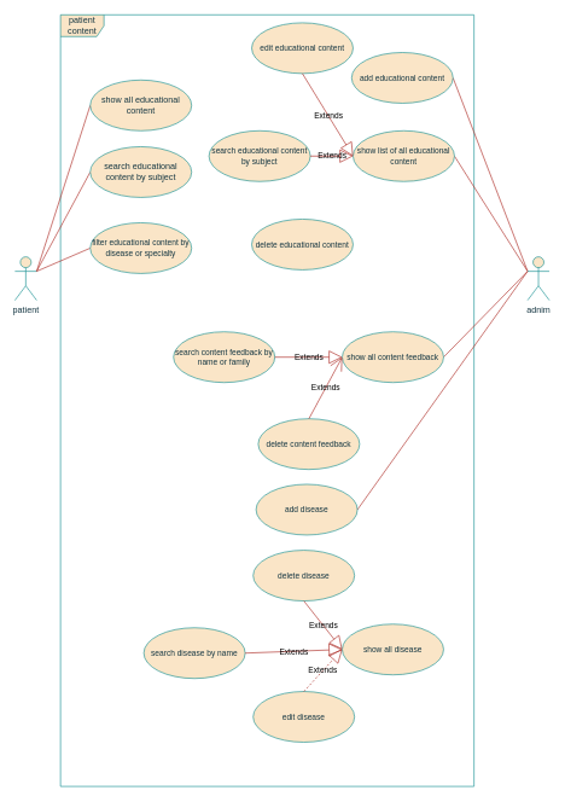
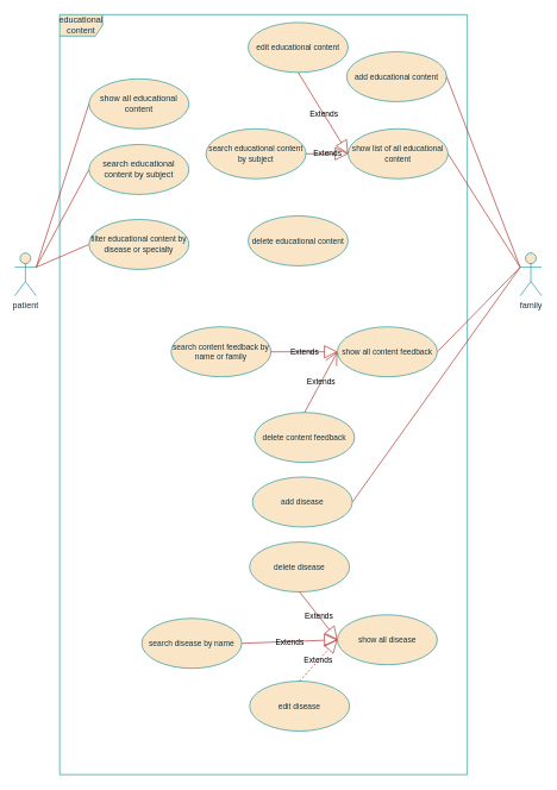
  <mxCell id="0" />
  <mxCell id="1" parent="0" />
- <mxCell id="2" value="patient content" style="shape=umlFrame;whiteSpace=wrap;html=1;pointerEvents=0;labelBackgroundColor=none;fillColor=#FAE5C7;strokeColor=#0F8B8D;fontColor=#143642;" parent="1" vertex="1"><mxGeometry x="83" y="20" width="571" height="1065" as="geometry" /></mxCell>
+ <mxCell id="2" value="educational content" style="shape=umlFrame;whiteSpace=wrap;html=1;pointerEvents=0;labelBackgroundColor=none;fillColor=#FAE5C7;strokeColor=#0F8B8D;fontColor=#143642;" parent="1" vertex="1"><mxGeometry x="83" y="20" width="571" height="1065" as="geometry" /></mxCell>
  <mxCell id="3" style="edgeStyle=none;shape=connector;rounded=0;orthogonalLoop=1;jettySize=auto;html=1;exitX=0;exitY=0.333;exitDx=0;exitDy=0;exitPerimeter=0;entryX=1;entryY=0.5;entryDx=0;entryDy=0;strokeColor=#A8201A;align=center;verticalAlign=middle;fontFamily=Helvetica;fontSize=11;fontColor=default;labelBackgroundColor=none;startFill=0;endArrow=none;" parent="1" source="7" target="15" edge="1"><mxGeometry relative="1" as="geometry" /></mxCell>
  <mxCell id="4" style="rounded=0;orthogonalLoop=1;jettySize=auto;html=1;exitX=0;exitY=0.333;exitDx=0;exitDy=0;exitPerimeter=0;entryX=1;entryY=0.5;entryDx=0;entryDy=0;endArrow=none;startFill=0;labelBackgroundColor=none;strokeColor=#A8201A;fontColor=default;" edge="1" parent="1" source="7" target="18"><mxGeometry relative="1" as="geometry" /></mxCell>
  <mxCell id="5" style="edgeStyle=none;shape=connector;rounded=0;orthogonalLoop=1;jettySize=auto;html=1;exitX=0;exitY=0.333;exitDx=0;exitDy=0;exitPerimeter=0;entryX=1;entryY=0.5;entryDx=0;entryDy=0;strokeColor=#A8201A;align=center;verticalAlign=middle;fontFamily=Helvetica;fontSize=11;fontColor=default;labelBackgroundColor=none;startFill=0;endArrow=none;" edge="1" parent="1" source="7" target="22"><mxGeometry relative="1" as="geometry" /></mxCell>
  <mxCell id="6" style="rounded=0;orthogonalLoop=1;jettySize=auto;html=1;exitX=0;exitY=0.333;exitDx=0;exitDy=0;exitPerimeter=0;entryX=1;entryY=0.5;entryDx=0;entryDy=0;strokeColor=#A8201A;fontColor=#143642;fillColor=#FAE5C7;endArrow=none;startFill=0;" edge="1" parent="1" source="7" target="33"><mxGeometry relative="1" as="geometry" /></mxCell>
- <mxCell id="7" value="adnim" style="shape=umlActor;verticalLabelPosition=bottom;verticalAlign=top;html=1;labelBackgroundColor=none;fillColor=#FAE5C7;strokeColor=#0F8B8D;fontColor=#143642;" parent="1" vertex="1"><mxGeometry x="728" y="354" width="30" height="60" as="geometry" /></mxCell>
+ <mxCell id="7" value="family" style="shape=umlActor;verticalLabelPosition=bottom;verticalAlign=top;html=1;labelBackgroundColor=none;fillColor=#FAE5C7;strokeColor=#0F8B8D;fontColor=#143642;" parent="1" vertex="1"><mxGeometry x="728" y="354" width="30" height="60" as="geometry" /></mxCell>
  <mxCell id="8" style="rounded=0;orthogonalLoop=1;jettySize=auto;html=1;exitX=1;exitY=0.333;exitDx=0;exitDy=0;exitPerimeter=0;entryX=0;entryY=0.5;entryDx=0;entryDy=0;endArrow=none;startFill=0;labelBackgroundColor=none;strokeColor=#A8201A;fontColor=default;" parent="1" source="11" target="12" edge="1"><mxGeometry relative="1" as="geometry" /></mxCell>
  <mxCell id="9" style="rounded=0;orthogonalLoop=1;jettySize=auto;html=1;exitX=1;exitY=0.333;exitDx=0;exitDy=0;exitPerimeter=0;entryX=0;entryY=0.5;entryDx=0;entryDy=0;endArrow=none;startFill=0;labelBackgroundColor=none;strokeColor=#A8201A;fontColor=default;" parent="1" source="11" target="13" edge="1"><mxGeometry relative="1" as="geometry" /></mxCell>
  <mxCell id="10" style="edgeStyle=none;shape=connector;rounded=0;orthogonalLoop=1;jettySize=auto;html=1;exitX=1;exitY=0.333;exitDx=0;exitDy=0;exitPerimeter=0;entryX=0;entryY=0.5;entryDx=0;entryDy=0;strokeColor=#A8201A;align=center;verticalAlign=middle;fontFamily=Helvetica;fontSize=11;fontColor=default;labelBackgroundColor=none;startFill=0;endArrow=none;" parent="1" source="11" target="17" edge="1"><mxGeometry relative="1" as="geometry" /></mxCell>
  <mxCell id="11" value="patient" style="shape=umlActor;verticalLabelPosition=bottom;verticalAlign=top;html=1;labelBackgroundColor=none;fillColor=#FAE5C7;strokeColor=#0F8B8D;fontColor=#143642;" parent="1" vertex="1"><mxGeometry x="20" y="354" width="30" height="60" as="geometry" /></mxCell>
  <mxCell id="12" value="show all&amp;nbsp;educational content" style="ellipse;whiteSpace=wrap;html=1;labelBackgroundColor=none;fillColor=#FAE5C7;strokeColor=#0F8B8D;fontColor=#143642;" parent="1" vertex="1"><mxGeometry x="124" y="110" width="140" height="70" as="geometry" /></mxCell>
  <mxCell id="13" value="search&amp;nbsp;educational content by subject" style="ellipse;whiteSpace=wrap;html=1;labelBackgroundColor=none;fillColor=#FAE5C7;strokeColor=#0F8B8D;fontColor=#143642;" parent="1" vertex="1"><mxGeometry x="124" y="202" width="140" height="70" as="geometry" /></mxCell>
  <mxCell id="14" value="delete&amp;nbsp;educational content" style="ellipse;whiteSpace=wrap;html=1;fontFamily=Helvetica;fontSize=11;fontColor=#143642;labelBackgroundColor=none;fillColor=#FAE5C7;strokeColor=#0F8B8D;" parent="1" vertex="1"><mxGeometry x="347" y="302" width="140" height="70" as="geometry" /></mxCell>
  <mxCell id="15" value="show list of all&amp;nbsp;educational content" style="ellipse;whiteSpace=wrap;html=1;fontFamily=Helvetica;fontSize=11;fontColor=#143642;labelBackgroundColor=none;fillColor=#FAE5C7;strokeColor=#0F8B8D;" parent="1" vertex="1"><mxGeometry x="487" y="180" width="140" height="70" as="geometry" /></mxCell>
  <mxCell id="16" value="search&amp;nbsp;educational content by subject" style="ellipse;whiteSpace=wrap;html=1;fontFamily=Helvetica;fontSize=11;fontColor=#143642;labelBackgroundColor=none;fillColor=#FAE5C7;strokeColor=#0F8B8D;" parent="1" vertex="1"><mxGeometry x="288" y="180" width="140" height="70" as="geometry" /></mxCell>
  <mxCell id="17" value="filter&amp;nbsp;educational content by disease or specialty" style="ellipse;whiteSpace=wrap;html=1;fontFamily=Helvetica;fontSize=11;fontColor=#143642;labelBackgroundColor=none;fillColor=#FAE5C7;strokeColor=#0F8B8D;" parent="1" vertex="1"><mxGeometry x="124" y="307" width="140" height="70" as="geometry" /></mxCell>
  <mxCell id="18" value="add educational content" style="ellipse;whiteSpace=wrap;html=1;fontFamily=Helvetica;fontSize=11;fontColor=#143642;labelBackgroundColor=none;fillColor=#FAE5C7;strokeColor=#0F8B8D;" vertex="1" parent="1"><mxGeometry x="485" y="72" width="140" height="70" as="geometry" /></mxCell>
  <mxCell id="19" value="edit educational content" style="ellipse;whiteSpace=wrap;html=1;fontFamily=Helvetica;fontSize=11;fontColor=#143642;labelBackgroundColor=none;fillColor=#FAE5C7;strokeColor=#0F8B8D;" vertex="1" parent="1"><mxGeometry x="347" y="31" width="140" height="70" as="geometry" /></mxCell>
  <mxCell id="20" value="Extends" style="endArrow=block;endSize=16;endFill=0;html=1;rounded=0;strokeColor=#A8201A;align=center;verticalAlign=middle;fontFamily=Helvetica;fontSize=11;fontColor=default;labelBackgroundColor=none;exitX=1;exitY=0.5;exitDx=0;exitDy=0;entryX=0;entryY=0.5;entryDx=0;entryDy=0;" edge="1" parent="1" source="16" target="15"><mxGeometry x="0.017" width="160" relative="1" as="geometry"><mxPoint x="486" y="295" as="sourcePoint" /><mxPoint x="326" y="295" as="targetPoint" /><mxPoint as="offset" /></mxGeometry></mxCell>
  <mxCell id="21" value="Extends" style="endArrow=block;endSize=16;endFill=0;html=1;rounded=0;strokeColor=#A8201A;align=center;verticalAlign=middle;fontFamily=Helvetica;fontSize=11;fontColor=default;labelBackgroundColor=none;exitX=0.5;exitY=1;exitDx=0;exitDy=0;entryX=0;entryY=0.5;entryDx=0;entryDy=0;" edge="1" parent="1" source="19" target="15"><mxGeometry x="0.017" width="160" relative="1" as="geometry"><mxPoint x="448" y="235" as="sourcePoint" /><mxPoint x="507" y="235" as="targetPoint" /><mxPoint as="offset" /></mxGeometry></mxCell>
  <mxCell id="22" value="show all content feedback" style="ellipse;whiteSpace=wrap;html=1;fontFamily=Helvetica;fontSize=11;fontColor=#143642;labelBackgroundColor=none;fillColor=#FAE5C7;strokeColor=#0F8B8D;" vertex="1" parent="1"><mxGeometry x="472" y="457.5" width="140" height="70" as="geometry" /></mxCell>
  <mxCell id="23" value="search content feedback by name or family" style="ellipse;whiteSpace=wrap;html=1;fontFamily=Helvetica;fontSize=11;fontColor=#143642;labelBackgroundColor=none;fillColor=#FAE5C7;strokeColor=#0F8B8D;" vertex="1" parent="1"><mxGeometry x="239" y="457.5" width="140" height="70" as="geometry" /></mxCell>
  <mxCell id="24" value="delete content feedback" style="ellipse;whiteSpace=wrap;html=1;fontFamily=Helvetica;fontSize=11;fontColor=#143642;labelBackgroundColor=none;fillColor=#FAE5C7;strokeColor=#0F8B8D;" vertex="1" parent="1"><mxGeometry x="356" y="577.5" width="140" height="70" as="geometry" /></mxCell>
  <mxCell id="25" value="Extends" style="endArrow=block;endSize=16;endFill=0;html=1;rounded=0;strokeColor=#A8201A;align=center;verticalAlign=middle;fontFamily=Helvetica;fontSize=11;fontColor=default;labelBackgroundColor=none;exitX=1;exitY=0.5;exitDx=0;exitDy=0;entryX=0;entryY=0.5;entryDx=0;entryDy=0;" edge="1" parent="1" source="23" target="22"><mxGeometry x="0.017" width="160" relative="1" as="geometry"><mxPoint x="379" y="449.5" as="sourcePoint" /><mxPoint x="449" y="362.5" as="targetPoint" /><mxPoint as="offset" /></mxGeometry></mxCell>
  <mxCell id="26" value="show all disease" style="ellipse;whiteSpace=wrap;html=1;fontFamily=Helvetica;fontSize=11;fontColor=#143642;labelBackgroundColor=none;fillColor=#FAE5C7;strokeColor=#0F8B8D;" vertex="1" parent="1"><mxGeometry x="472" y="861" width="140" height="70" as="geometry" /></mxCell>
  <mxCell id="27" value="search disease&amp;nbsp;by name" style="ellipse;whiteSpace=wrap;html=1;fontFamily=Helvetica;fontSize=11;fontColor=#143642;labelBackgroundColor=none;fillColor=#FAE5C7;strokeColor=#0F8B8D;" vertex="1" parent="1"><mxGeometry x="198" y="866" width="140" height="70" as="geometry" /></mxCell>
  <mxCell id="28" value="Extends" style="endArrow=block;endSize=16;endFill=0;html=1;rounded=0;strokeColor=#A8201A;align=center;verticalAlign=middle;fontFamily=Helvetica;fontSize=11;fontColor=default;labelBackgroundColor=none;entryX=0;entryY=0.5;entryDx=0;entryDy=0;exitX=1;exitY=0.5;exitDx=0;exitDy=0;" edge="1" parent="1" source="27" target="26"><mxGeometry width="160" relative="1" as="geometry"><mxPoint x="261" y="901" as="sourcePoint" /><mxPoint x="486" y="966.05" as="targetPoint" /></mxGeometry></mxCell>
  <mxCell id="29" value="edit disease" style="ellipse;whiteSpace=wrap;html=1;fontFamily=Helvetica;fontSize=11;fontColor=#143642;labelBackgroundColor=none;fillColor=#FAE5C7;strokeColor=#0F8B8D;" vertex="1" parent="1"><mxGeometry x="349" y="954" width="140" height="70" as="geometry" /></mxCell>
  <mxCell id="30" value="delete disease" style="ellipse;whiteSpace=wrap;html=1;fontFamily=Helvetica;fontSize=11;fontColor=#143642;labelBackgroundColor=none;fillColor=#FAE5C7;strokeColor=#0F8B8D;" vertex="1" parent="1"><mxGeometry x="349" y="759" width="140" height="70" as="geometry" /></mxCell>
  <mxCell id="31" value="Extends" style="endArrow=block;endSize=16;endFill=0;html=1;rounded=0;strokeColor=#A8201A;align=center;verticalAlign=middle;fontFamily=Helvetica;fontSize=11;fontColor=default;labelBackgroundColor=none;exitX=0.5;exitY=0;exitDx=0;exitDy=0;entryX=0;entryY=0.5;entryDx=0;entryDy=0;dashed=1;" edge="1" parent="1" source="29" target="26"><mxGeometry width="160" relative="1" as="geometry"><mxPoint x="499" y="907" as="sourcePoint" /><mxPoint x="389" y="907" as="targetPoint" /></mxGeometry></mxCell>
  <mxCell id="32" value="Extends" style="endArrow=block;endSize=16;endFill=0;html=1;rounded=0;strokeColor=#A8201A;align=center;verticalAlign=middle;fontFamily=Helvetica;fontSize=11;fontColor=default;labelBackgroundColor=none;exitX=0.5;exitY=1;exitDx=0;exitDy=0;entryX=0;entryY=0.5;entryDx=0;entryDy=0;" edge="1" parent="1" source="30" target="26"><mxGeometry width="160" relative="1" as="geometry"><mxPoint x="499" y="907" as="sourcePoint" /><mxPoint x="389" y="907" as="targetPoint" /></mxGeometry></mxCell>
  <mxCell id="33" value="add disease" style="ellipse;whiteSpace=wrap;html=1;fontFamily=Helvetica;fontSize=11;fontColor=#143642;labelBackgroundColor=none;fillColor=#FAE5C7;strokeColor=#0F8B8D;" vertex="1" parent="1"><mxGeometry x="353" y="668" width="140" height="70" as="geometry" /></mxCell>
  <mxCell id="34" value="Extends" style="endArrow=open;endSize=16;endFill=0;html=1;rounded=0;strokeColor=#A8201A;align=center;verticalAlign=middle;fontFamily=Helvetica;fontSize=11;fontColor=default;labelBackgroundColor=none;exitX=0.5;exitY=0;exitDx=0;exitDy=0;entryX=0;entryY=0.5;entryDx=0;entryDy=0;" edge="1" parent="1" source="24" target="22"><mxGeometry x="0.017" width="160" relative="1" as="geometry"><mxPoint x="318" y="614.5" as="sourcePoint" /><mxPoint x="388" y="527.5" as="targetPoint" /><mxPoint as="offset" /></mxGeometry></mxCell>
